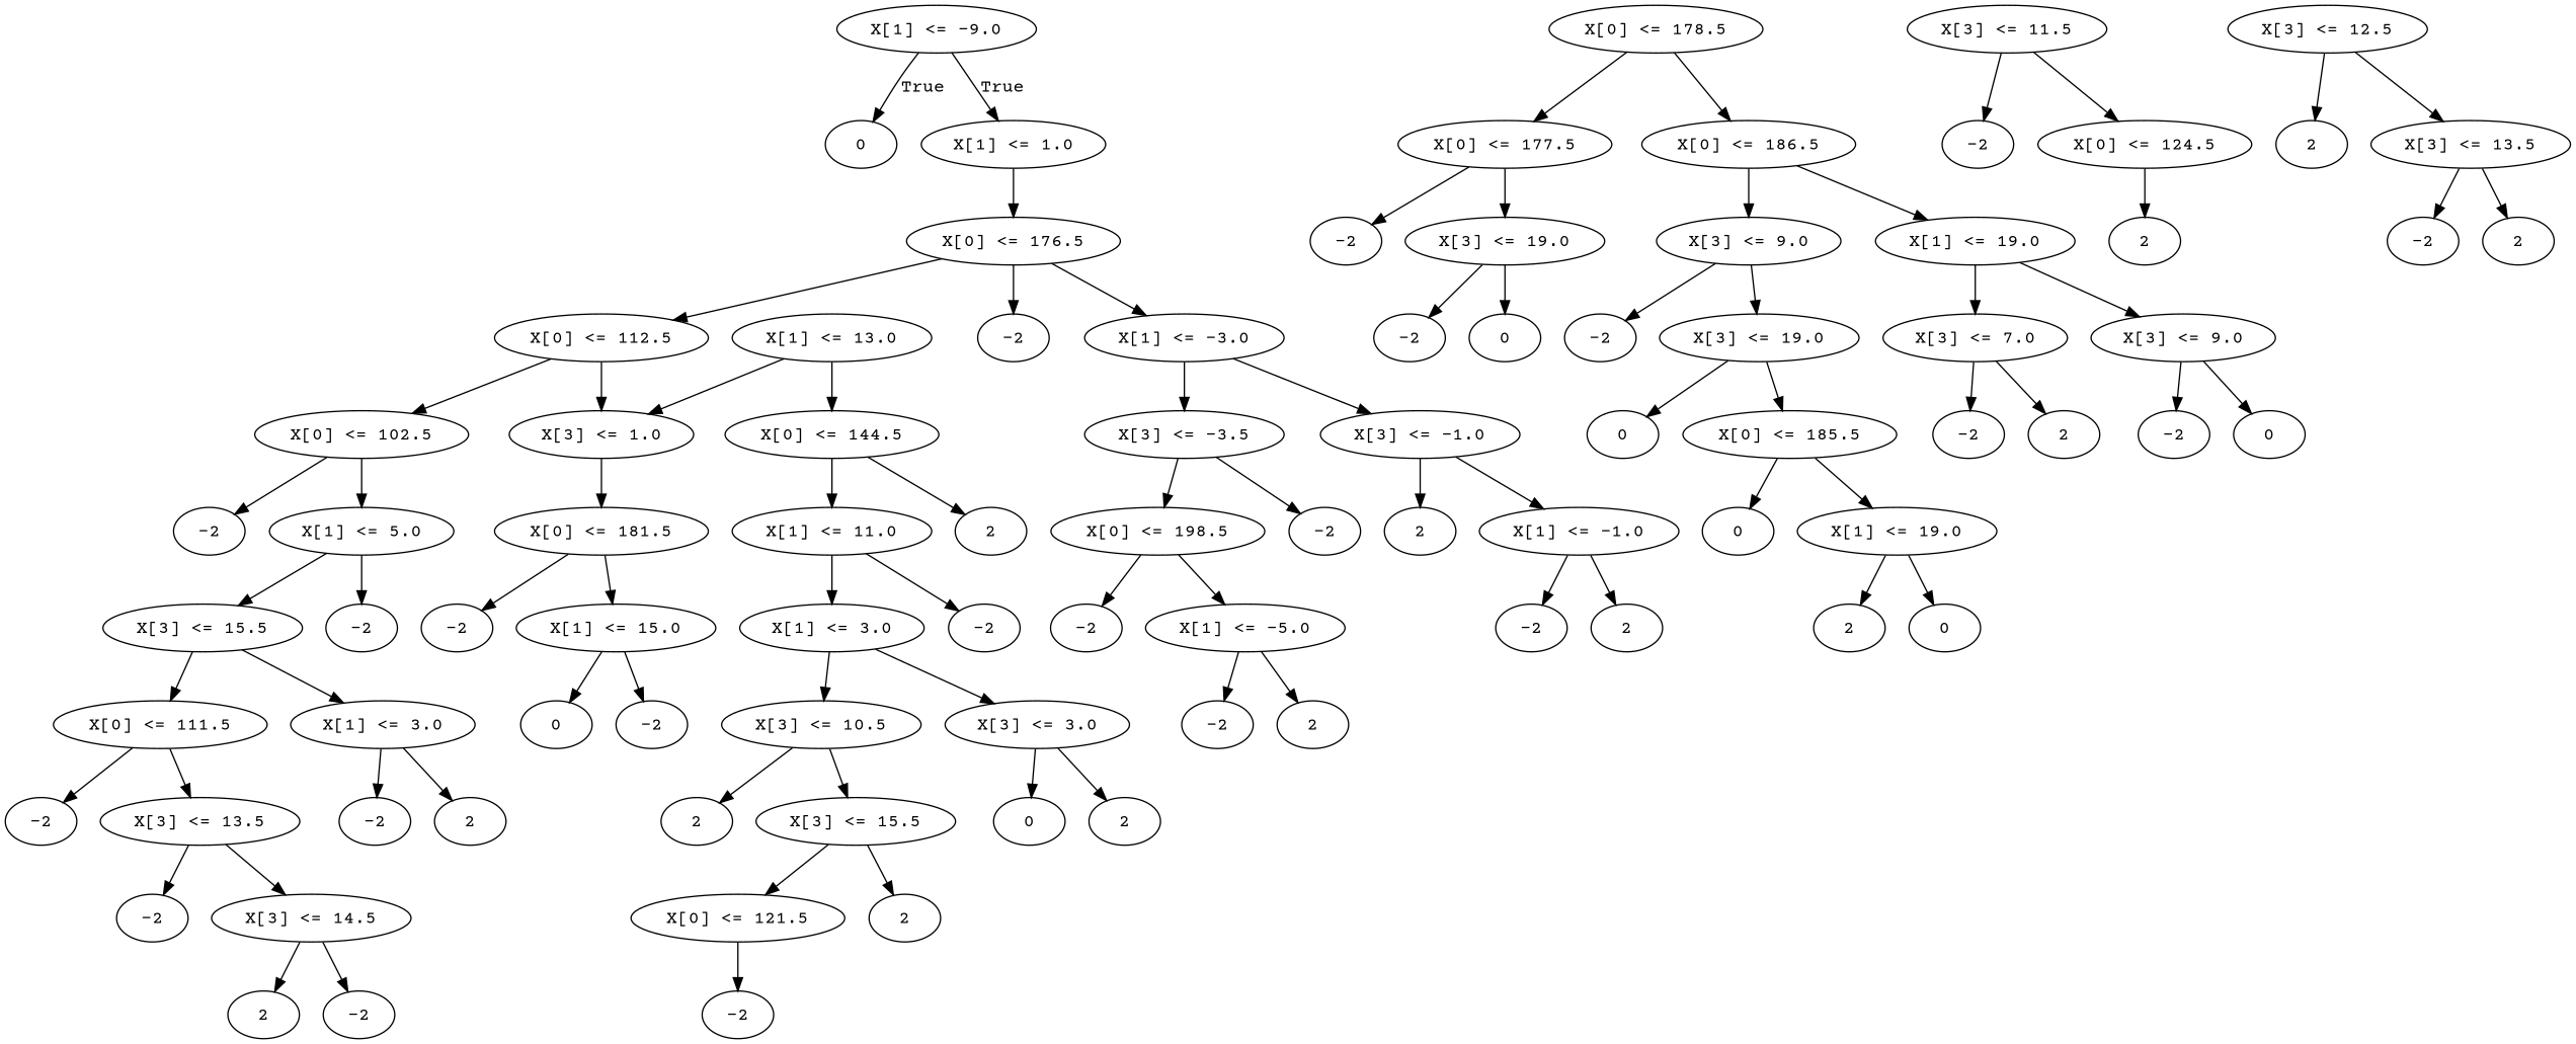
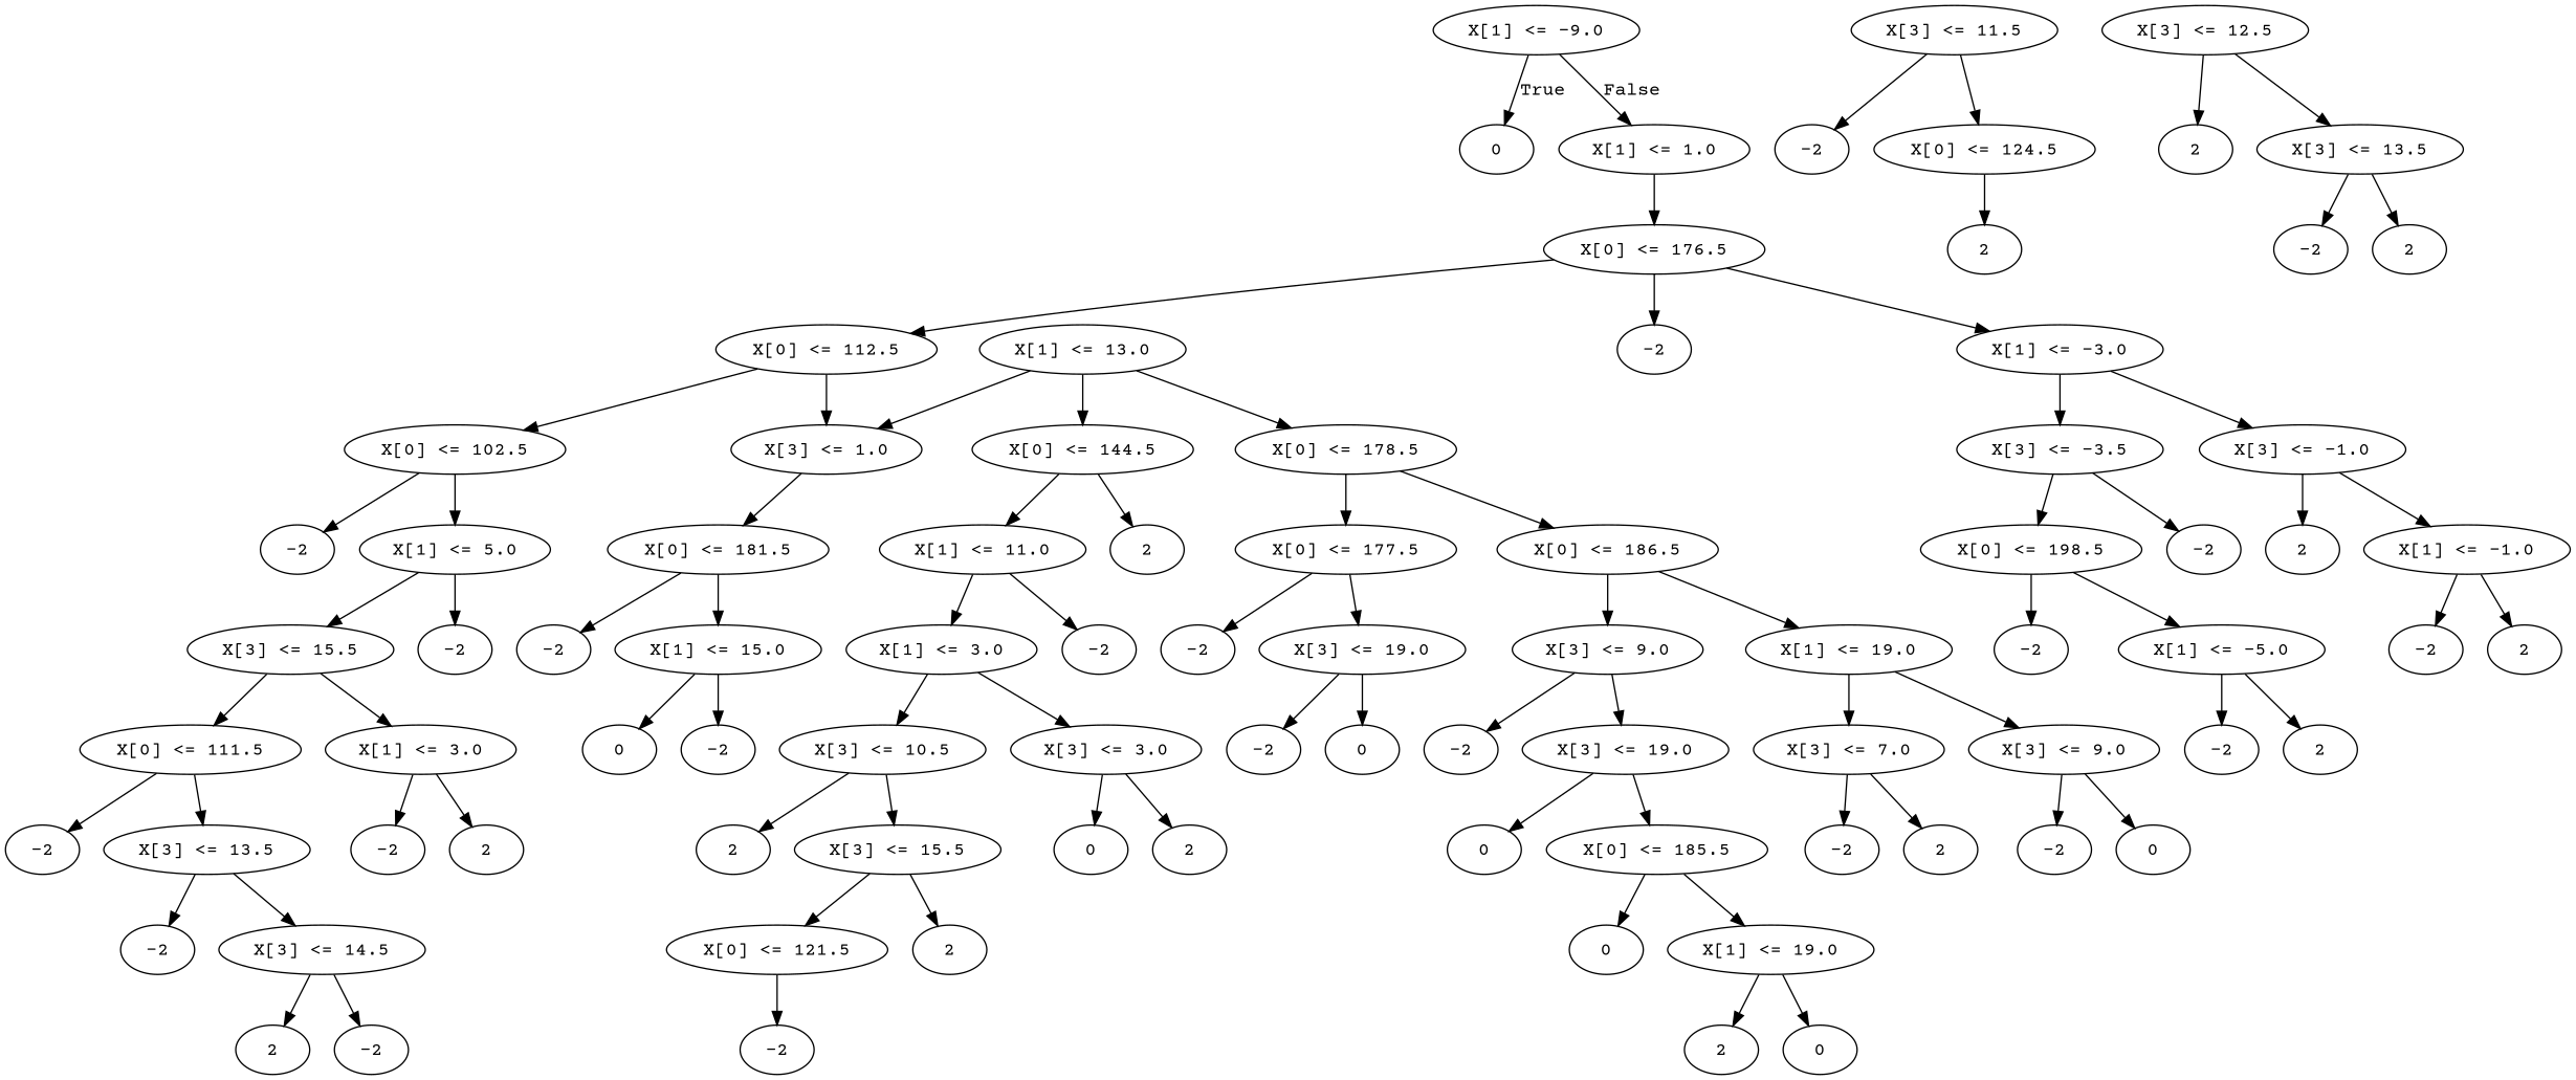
  digraph {
    fontname="Courier Prime"
    node [fontname="Courier Prime"]
    edge [fontname="Courier Prime"]
    n1 [label="X[1] <= -9.0"]
    n2 [label=0]
    n3 [label="X[1] <= 1.0"]
    n4 [label="X[0] <= 176.5"]
    n5 [label="X[0] <= 112.5"]
    n6 [label=-2]
    n7 [label="X[1] <= -3.0"]
    n8 [label="X[0] <= 102.5"]
    n9 [label="X[3] <= 1.0"]
    n10 [label="X[3] <= -3.5"]
    n11 [label="X[3] <= -1.0"]
    n12 [label="X[0] <= 198.5"]
    n13 [label=-2]
    n14 [label=2]
    n15 [label="X[1] <= -1.0"]
    n16 [label=-2]
    n17 [label="X[1] <= -5.0"]
    n18 [label=-2]
    n19 [label=2]
    n20 [label=-2]
    n21 [label=2]
    n22 [label=-2]
    n23 [label="X[1] <= 5.0"]
    n24 [label="X[0] <= 181.5"]
    n25 [label="X[3] <= 15.5"]
    n26 [label=-2]
    n27 [label="X[0] <= 111.5"]
    n28 [label="X[1] <= 3.0"]
    n29 [label=-2]
    n30 [label="X[3] <= 13.5"]
    n31 [label=-2]
    n32 [label=2]
    n33 [label=-2]
    n34 [label="X[3] <= 14.5"]
    n35 [label=2]
    n36 [label=-2]
    n37 [label=-2]
    n38 [label="X[1] <= 15.0"]
    n39 [label="X[1] <= 13.0"]
    n40 [label="X[0] <= 144.5"]
    n41 [label="X[0] <= 178.5"]
    n42 [label=0]
    n43 [label=-2]
    n44 [label="X[1] <= 11.0"]
    n45 [label=2]
    n46 [label="X[0] <= 177.5"]
    n47 [label="X[0] <= 186.5"]
    n48 [label="X[1] <= 3.0"]
    n49 [label=-2]
    n50 [label="X[3] <= 10.5"]
    n51 [label="X[3] <= 3.0"]
    n52 [label=2]
    n53 [label="X[3] <= 15.5"]
    n54 [label=0]
    n55 [label=2]
    n56 [label="X[0] <= 121.5"]
    n57 [label=2]
    n58 [label=-2]
    n59 [label="X[3] <= 11.5"]
    n60 [label=-2]
    n61 [label="X[0] <= 124.5"]
    n62 [label=2]
    n63 [label="X[3] <= 12.5"]
    n64 [label=2]
    n65 [label="X[3] <= 13.5"]
    n66 [label=-2]
    n67 [label=2]
    n68 [label=-2]
    n69 [label="X[3] <= 19.0"]
    n70 [label="X[3] <= 9.0"]
    n71 [label="X[1] <= 19.0"]
    n72 [label=-2]
    n73 [label=0]
    n74 [label=-2]
    n75 [label="X[3] <= 19.0"]
    n76 [label="X[3] <= 7.0"]
    n77 [label="X[3] <= 9.0"]
    n78 [label=0]
    n79 [label="X[0] <= 185.5"]
    n80 [label=0]
    n81 [label="X[1] <= 19.0"]
    n82 [label=2]
    n83 [label=0]
    n84 [label=-2]
    n85 [label=2]
    n86 [label=-2]
    n87 [label=0]
    n1 -> n2 [label=True]
-   n1 -> n3 [label=True]
+   n1 -> n3 [label=False]
    n3 -> n4
    n4 -> n5
    n4 -> n6
    n4 -> n7
    n5 -> n8
    n5 -> n9
    n7 -> n10
    n7 -> n11
    n8 -> n22
    n8 -> n23
    n9 -> n24
    n10 -> n12
    n10 -> n13
    n11 -> n14
    n11 -> n15
    n12 -> n16
    n12 -> n17
    n15 -> n20
    n15 -> n21
    n17 -> n18
    n17 -> n19
    n23 -> n25
    n23 -> n26
    n24 -> n37
    n24 -> n38
    n25 -> n27
    n25 -> n28
    n27 -> n29
    n27 -> n30
    n28 -> n31
    n28 -> n32
    n30 -> n33
    n30 -> n34
    n34 -> n35
    n34 -> n36
    n38 -> n42
    n38 -> n43
    n39 -> n9
    n39 -> n40
+   n39 -> n41
    n40 -> n44
    n40 -> n45
    n41 -> n46
    n41 -> n47
    n44 -> n48
    n44 -> n49
    n46 -> n68
    n46 -> n69
    n47 -> n70
    n47 -> n71
    n48 -> n50
    n48 -> n51
    n50 -> n52
    n50 -> n53
    n51 -> n54
    n51 -> n55
    n53 -> n56
    n53 -> n57
    n56 -> n58
    n59 -> n60
    n59 -> n61
    n61 -> n62
    n63 -> n64
    n63 -> n65
    n65 -> n66
    n65 -> n67
    n69 -> n72
    n69 -> n73
    n70 -> n74
    n70 -> n75
    n71 -> n76
    n71 -> n77
    n75 -> n78
    n75 -> n79
    n76 -> n84
    n76 -> n85
    n77 -> n86
    n77 -> n87
    n79 -> n80
    n79 -> n81
    n81 -> n82
    n81 -> n83
  }
